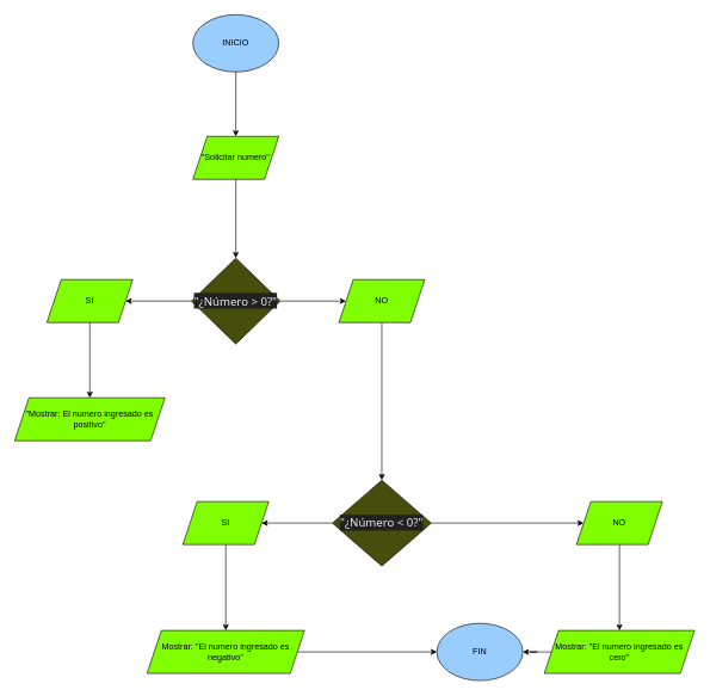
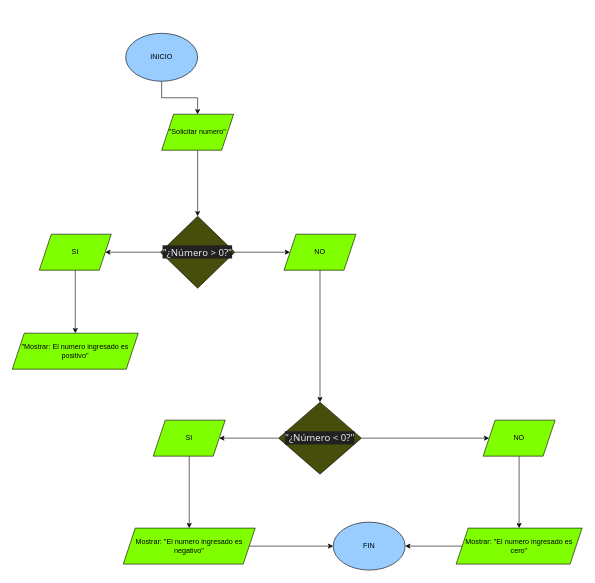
  <mxCell id="0" />
  <mxCell id="1" parent="0" />
  <mxCell id="2" value="" style="edgeStyle=orthogonalEdgeStyle;rounded=0;orthogonalLoop=1;jettySize=auto;html=1;" edge="1" parent="1" source="3" target="5"><mxGeometry relative="1" as="geometry" /></mxCell>
- <mxCell id="3" value="INICIO" style="ellipse;whiteSpace=wrap;html=1;fillColor=#99CCFF;" vertex="1" parent="1"><mxGeometry x="269" y="20" width="120" height="80" as="geometry" /></mxCell>
+ <mxCell id="3" value="INICIO" style="ellipse;whiteSpace=wrap;html=1;fillColor=#99CCFF;" vertex="1" parent="1"><mxGeometry x="209" y="55" width="120" height="80" as="geometry" /></mxCell>
  <mxCell id="4" value="" style="edgeStyle=orthogonalEdgeStyle;rounded=0;orthogonalLoop=1;jettySize=auto;html=1;" edge="1" parent="1" source="5" target="8"><mxGeometry relative="1" as="geometry" /></mxCell>
  <mxCell id="5" value="&quot;Solicitar numero&quot;" style="shape=parallelogram;perimeter=parallelogramPerimeter;whiteSpace=wrap;html=1;fixedSize=1;fillColor=#80FF00;" vertex="1" parent="1"><mxGeometry x="269" y="190" width="120" height="60" as="geometry" /></mxCell>
  <mxCell id="6" value="" style="edgeStyle=orthogonalEdgeStyle;rounded=0;orthogonalLoop=1;jettySize=auto;html=1;" edge="1" parent="1" source="8" target="10"><mxGeometry relative="1" as="geometry" /></mxCell>
  <mxCell id="7" value="" style="edgeStyle=orthogonalEdgeStyle;rounded=0;orthogonalLoop=1;jettySize=auto;html=1;" edge="1" parent="1" source="8" target="13"><mxGeometry relative="1" as="geometry" /></mxCell>
  <mxCell id="8" value="&lt;span style=&quot;color: rgb(236, 236, 236); font-family: Söhne, ui-sans-serif, system-ui, -apple-system, &amp;quot;Segoe UI&amp;quot;, Roboto, Ubuntu, Cantarell, &amp;quot;Noto Sans&amp;quot;, sans-serif, &amp;quot;Helvetica Neue&amp;quot;, Arial, &amp;quot;Apple Color Emoji&amp;quot;, &amp;quot;Segoe UI Emoji&amp;quot;, &amp;quot;Segoe UI Symbol&amp;quot;, &amp;quot;Noto Color Emoji&amp;quot;; font-size: 16px; text-align: left; white-space-collapse: preserve; background-color: rgb(33, 33, 33);&quot;&gt;&quot;¿Número &amp;gt; 0?&quot;&lt;/span&gt;" style="rhombus;whiteSpace=wrap;html=1;fillColor=#474D0A;" vertex="1" parent="1"><mxGeometry x="267" y="360" width="124" height="120" as="geometry" /></mxCell>
  <mxCell id="9" value="" style="edgeStyle=orthogonalEdgeStyle;rounded=0;orthogonalLoop=1;jettySize=auto;html=1;" edge="1" parent="1" source="10" target="11"><mxGeometry relative="1" as="geometry" /></mxCell>
  <mxCell id="10" value="SI" style="shape=parallelogram;perimeter=parallelogramPerimeter;whiteSpace=wrap;html=1;fixedSize=1;fillColor=#80FF00;" vertex="1" parent="1"><mxGeometry x="65" y="390" width="120" height="60" as="geometry" /></mxCell>
  <mxCell id="11" value="&quot;Mostrar: El numero ingresado es positivo&quot;" style="shape=parallelogram;perimeter=parallelogramPerimeter;whiteSpace=wrap;html=1;fixedSize=1;fillColor=#80FF00;" vertex="1" parent="1"><mxGeometry x="20" y="555" width="210" height="60" as="geometry" /></mxCell>
  <mxCell id="12" value="" style="edgeStyle=orthogonalEdgeStyle;rounded=0;orthogonalLoop=1;jettySize=auto;html=1;" edge="1" parent="1" source="13" target="16"><mxGeometry relative="1" as="geometry" /></mxCell>
  <mxCell id="13" value="NO" style="shape=parallelogram;perimeter=parallelogramPerimeter;whiteSpace=wrap;html=1;fixedSize=1;fillColor=#80FF00;" vertex="1" parent="1"><mxGeometry x="473" y="390" width="120" height="60" as="geometry" /></mxCell>
  <mxCell id="14" value="" style="edgeStyle=orthogonalEdgeStyle;rounded=0;orthogonalLoop=1;jettySize=auto;html=1;" edge="1" parent="1" source="16" target="18"><mxGeometry relative="1" as="geometry" /></mxCell>
  <mxCell id="15" value="" style="edgeStyle=orthogonalEdgeStyle;rounded=0;orthogonalLoop=1;jettySize=auto;html=1;" edge="1" parent="1" source="16" target="22"><mxGeometry relative="1" as="geometry" /></mxCell>
  <mxCell id="16" value="&lt;span style=&quot;color: rgb(236, 236, 236); font-family: Söhne, ui-sans-serif, system-ui, -apple-system, &amp;quot;Segoe UI&amp;quot;, Roboto, Ubuntu, Cantarell, &amp;quot;Noto Sans&amp;quot;, sans-serif, &amp;quot;Helvetica Neue&amp;quot;, Arial, &amp;quot;Apple Color Emoji&amp;quot;, &amp;quot;Segoe UI Emoji&amp;quot;, &amp;quot;Segoe UI Symbol&amp;quot;, &amp;quot;Noto Color Emoji&amp;quot;; font-size: 16px; text-align: left; white-space-collapse: preserve; background-color: rgb(33, 33, 33);&quot;&gt;&quot;¿Número &amp;lt; 0?&quot;&lt;/span&gt;" style="rhombus;whiteSpace=wrap;html=1;fillColor=#474D0A;" vertex="1" parent="1"><mxGeometry x="464" y="670" width="138" height="120" as="geometry" /></mxCell>
  <mxCell id="17" value="" style="edgeStyle=orthogonalEdgeStyle;rounded=0;orthogonalLoop=1;jettySize=auto;html=1;" edge="1" parent="1" source="18" target="20"><mxGeometry relative="1" as="geometry" /></mxCell>
  <mxCell id="18" value="SI" style="shape=parallelogram;perimeter=parallelogramPerimeter;whiteSpace=wrap;html=1;fixedSize=1;fillColor=#80FF00;" vertex="1" parent="1"><mxGeometry x="255" y="700" width="120" height="60" as="geometry" /></mxCell>
  <mxCell id="19" value="" style="edgeStyle=orthogonalEdgeStyle;rounded=0;orthogonalLoop=1;jettySize=auto;html=1;entryX=0;entryY=0.5;entryDx=0;entryDy=0;" edge="1" parent="1" source="20" target="25"><mxGeometry relative="1" as="geometry"><mxPoint x="575" y="910" as="targetPoint" /></mxGeometry></mxCell>
  <mxCell id="20" value="Mostrar: &quot;El numero ingresado es negativo&quot;" style="shape=parallelogram;perimeter=parallelogramPerimeter;whiteSpace=wrap;html=1;fixedSize=1;fillColor=#80FF00;" vertex="1" parent="1"><mxGeometry x="205" y="880" width="220" height="60" as="geometry" /></mxCell>
  <mxCell id="21" value="" style="edgeStyle=orthogonalEdgeStyle;rounded=0;orthogonalLoop=1;jettySize=auto;html=1;" edge="1" parent="1" source="22" target="24"><mxGeometry relative="1" as="geometry" /></mxCell>
  <mxCell id="22" value="NO" style="shape=parallelogram;perimeter=parallelogramPerimeter;whiteSpace=wrap;html=1;fixedSize=1;fillColor=#80FF00;" vertex="1" parent="1"><mxGeometry x="805" y="700" width="120" height="60" as="geometry" /></mxCell>
  <mxCell id="23" value="" style="edgeStyle=orthogonalEdgeStyle;rounded=0;orthogonalLoop=1;jettySize=auto;html=1;entryX=1;entryY=0.5;entryDx=0;entryDy=0;" edge="1" parent="1" source="24" target="25"><mxGeometry relative="1" as="geometry"><mxPoint x="655" y="910" as="targetPoint" /></mxGeometry></mxCell>
  <mxCell id="24" value="Mostrar: &quot;El numero ingresado es cero&quot;" style="shape=parallelogram;perimeter=parallelogramPerimeter;whiteSpace=wrap;html=1;fixedSize=1;fillColor=#80FF00;" vertex="1" parent="1"><mxGeometry x="760" y="880" width="210" height="60" as="geometry" /></mxCell>
- <mxCell id="25" value="FIN" style="ellipse;whiteSpace=wrap;html=1;fillColor=#99CCFF;" vertex="1" parent="1"><mxGeometry x="610" y="870" width="120" height="80" as="geometry" /></mxCell>
+ <mxCell id="25" value="FIN" style="ellipse;whiteSpace=wrap;html=1;fillColor=#99CCFF;" vertex="1" parent="1"><mxGeometry x="555" y="870" width="120" height="80" as="geometry" /></mxCell>
